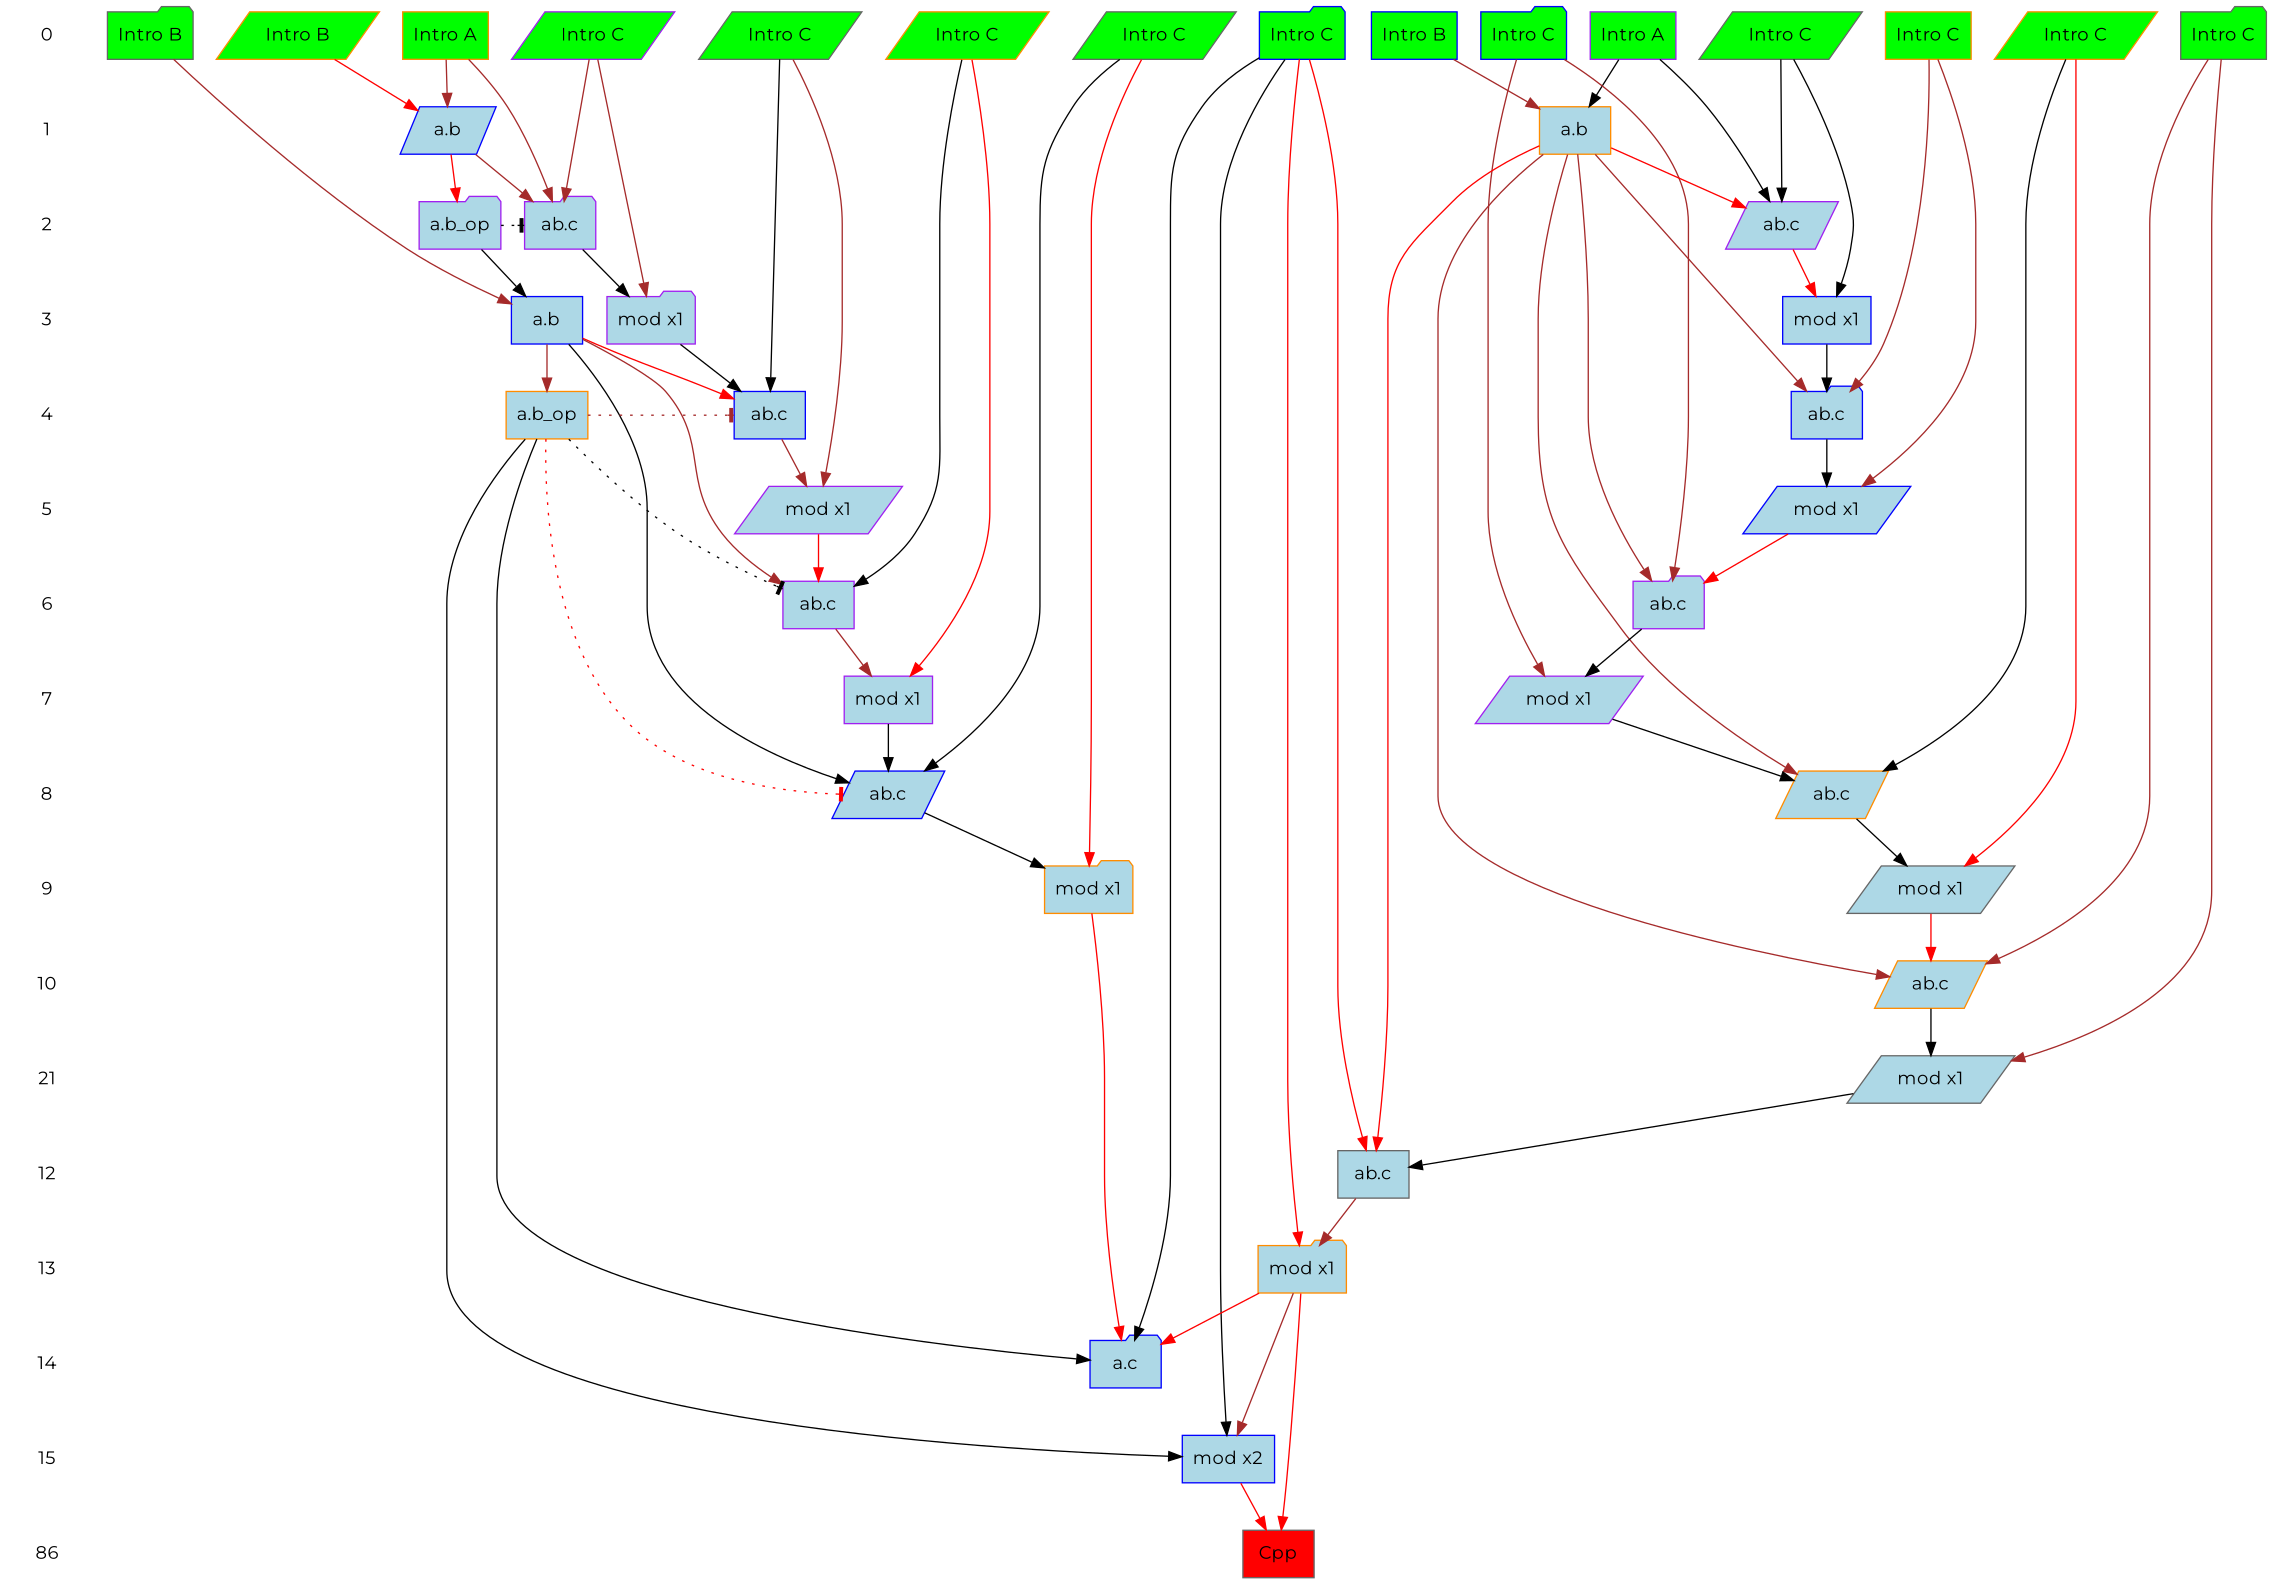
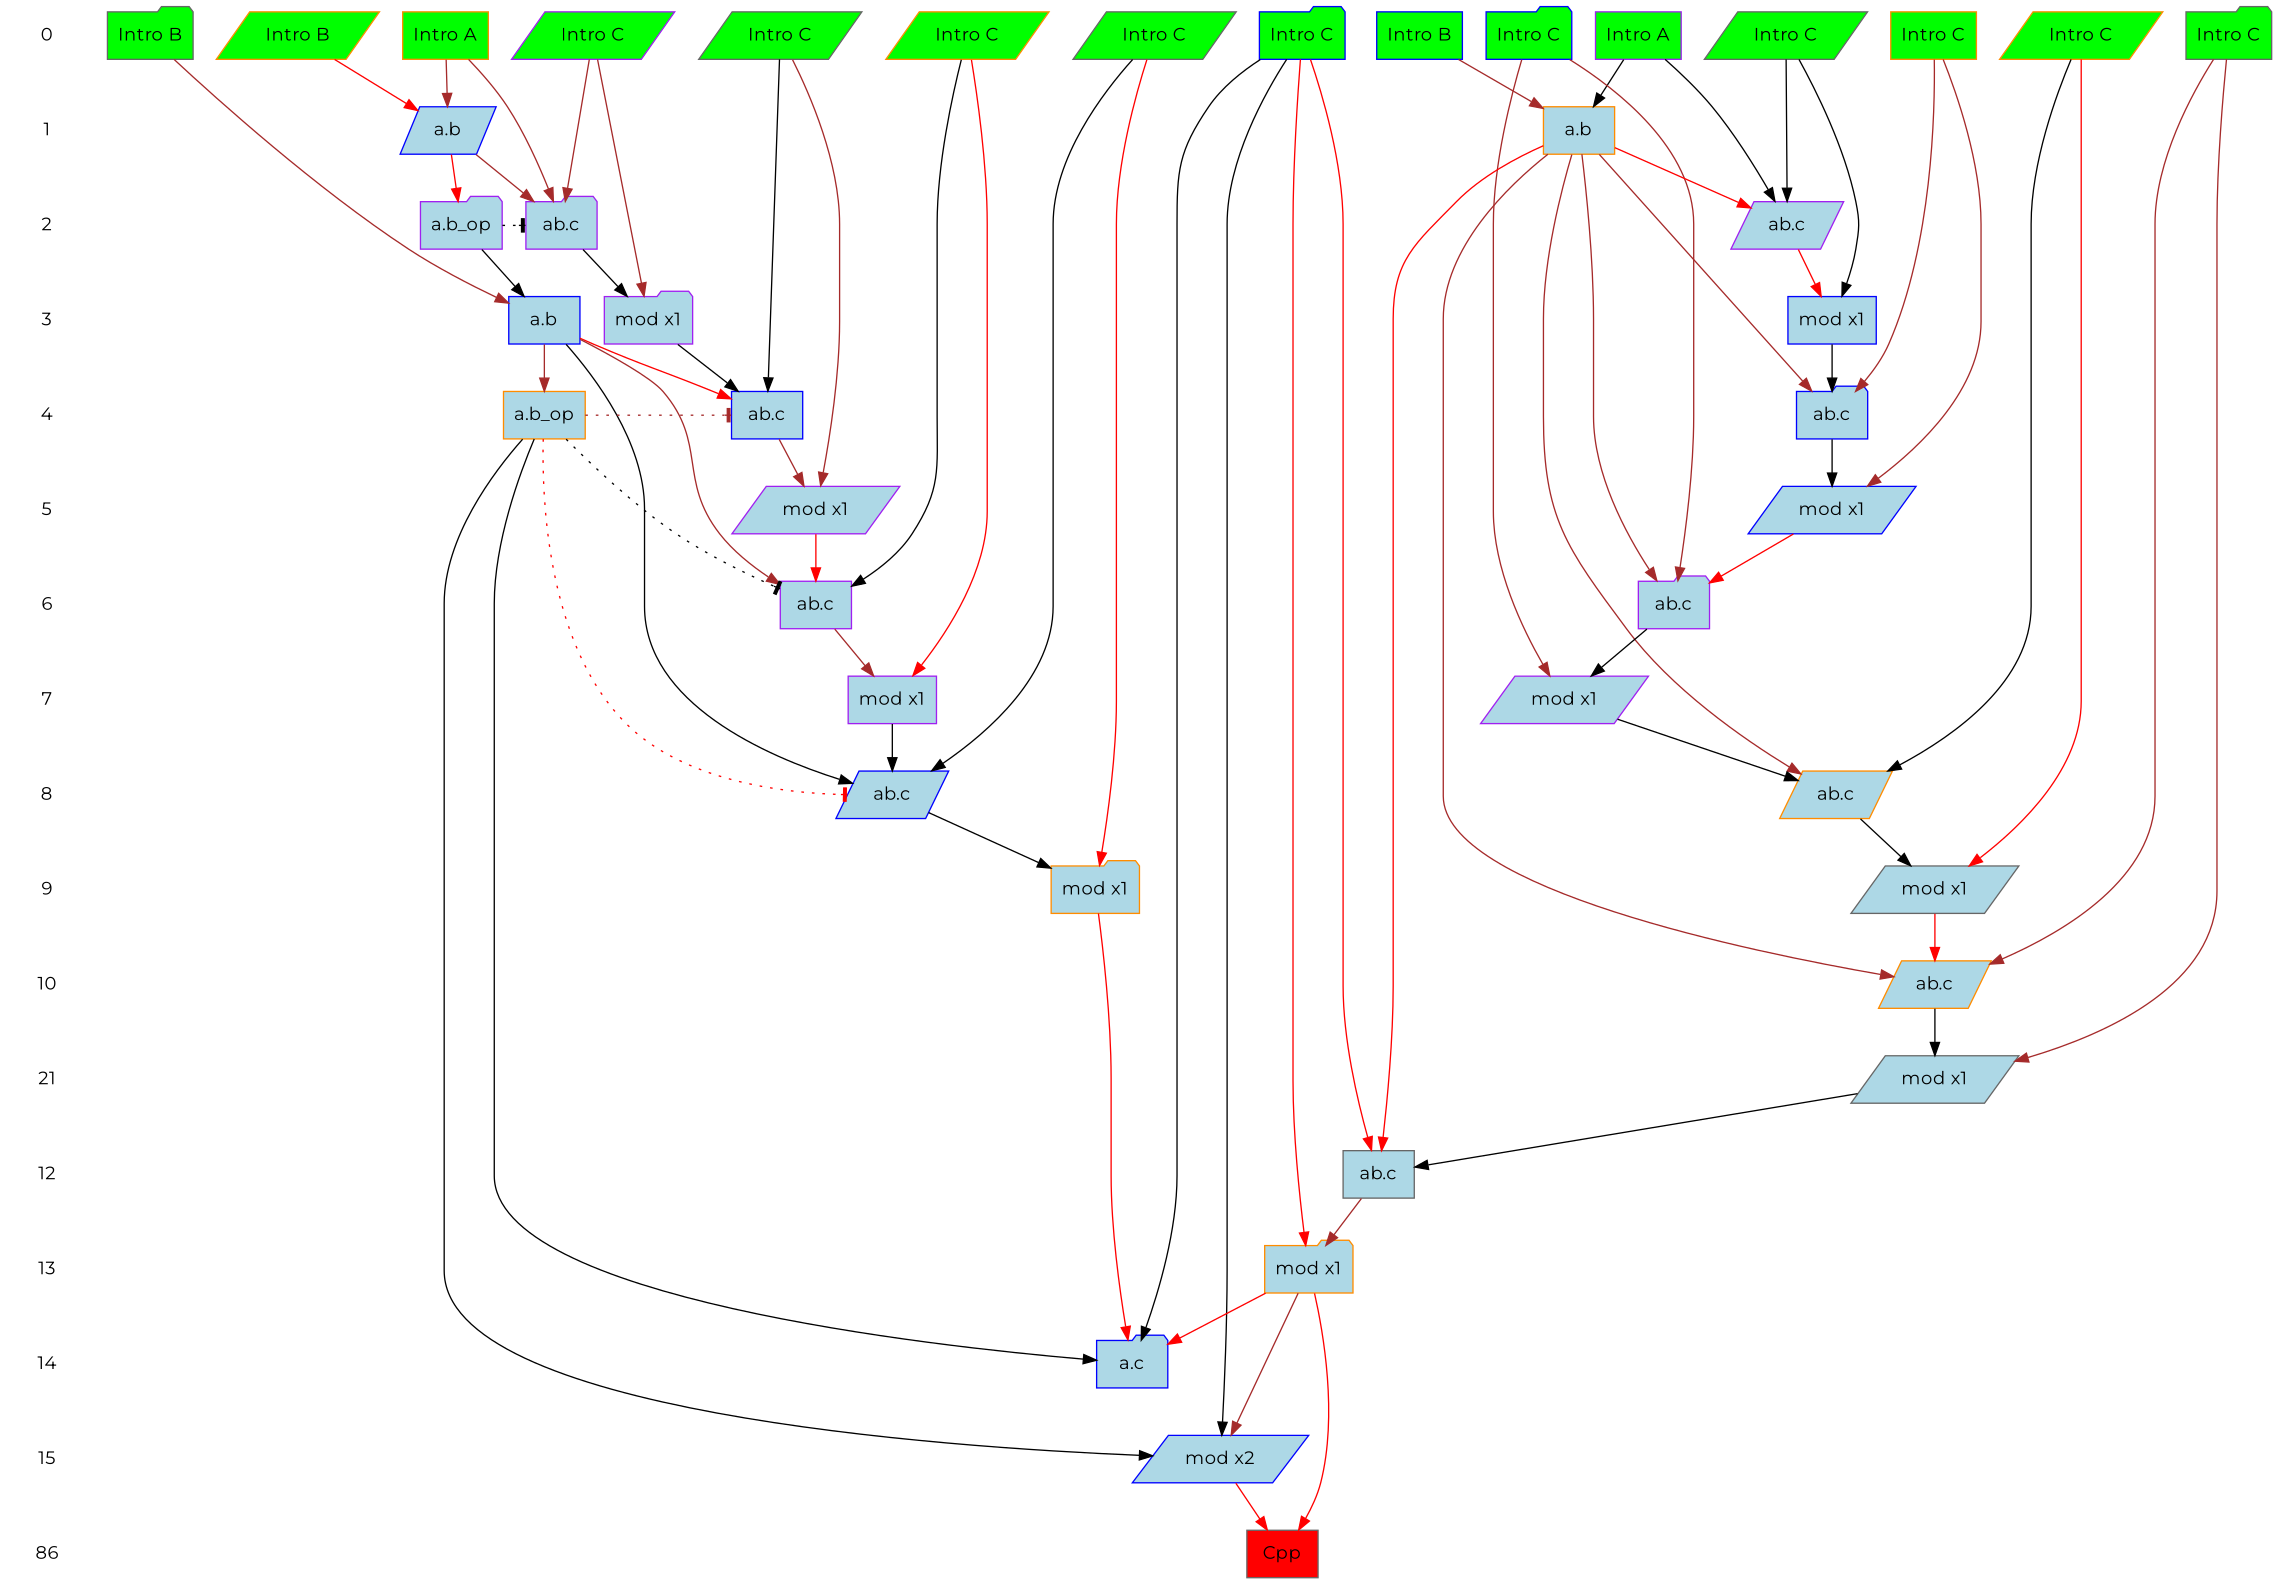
  digraph {
    fontname=Montserrat
    ranksep=.5
    node [color=blue fontname=Montserrat shape=parallelogram fillcolor=lightblue style=filled]
    edge [fontname=Montserrat color=black]
    0 [shape=plaintext fillcolor="" style=""]
    n2 [color=darkorange fillcolor=green label="Intro A" shape=box]
    n3 [color=purple fillcolor=green label="Intro A" shape=box]
    n4 [color=darkorange fillcolor=green label="Intro B"]
    n5 [color=gray40 fillcolor=green label="Intro B" shape=folder]
    n6 [fillcolor=green label="Intro B" shape=box]
    n7 [color=darkorange fillcolor=green label="Intro C" shape=box]
    n8 [color=gray40 fillcolor=green label="Intro C"]
    n9 [color=gray40 fillcolor=green label="Intro C" shape=folder]
    n10 [color=darkorange fillcolor=green label="Intro C"]
    n11 [fillcolor=green label="Intro C" shape=folder]
    n12 [fillcolor=green label="Intro C" shape=folder]
    n13 [color=gray40 fillcolor=green label="Intro C"]
    n14 [color=purple fillcolor=green label="Intro C"]
    n15 [color=gray40 fillcolor=green label="Intro C"]
    n16 [color=darkorange fillcolor=green label="Intro C"]
    1 [shape=plaintext fillcolor="" style=""]
    n18 [color=darkorange label="a.b" shape=box]
    n19 [label="a.b"]
    2 [color=purple shape=plaintext fillcolor="" style=""]
    n21 [color=purple label="ab.c"]
    n22 [color=purple label="ab.c" shape=folder]
    n23 [color=purple label="a.b_op" shape=folder]
    3 [shape=plaintext fillcolor="" style=""]
    n25 [label="mod x1" shape=box]
    n26 [color=purple label="mod x1" shape=folder]
    n27 [label="a.b" shape=box]
    4 [color=purple shape=plaintext fillcolor="" style=""]
    n29 [label="ab.c" shape=folder]
    n30 [label="ab.c" shape=box]
    n31 [color=darkorange label="a.b_op" shape=box]
    5 [shape=plaintext fillcolor="" style=""]
    n33 [label="mod x1"]
    n34 [color=purple label="mod x1"]
    6 [color=gray40 shape=plaintext fillcolor="" style=""]
    n36 [color=purple label="ab.c" shape=folder]
    n37 [color=purple label="ab.c" shape=box]
    7 [shape=plaintext fillcolor="" style=""]
    n39 [color=purple label="mod x1"]
    n40 [color=purple label="mod x1" shape=box]
    8 [color=darkorange shape=plaintext fillcolor="" style=""]
    n42 [color=darkorange label="ab.c"]
    n43 [label="ab.c"]
    9 [shape=plaintext fillcolor="" style=""]
    n45 [color=gray40 label="mod x1"]
    n46 [color=darkorange label="mod x1" shape=folder]
    10 [color=darkorange shape=plaintext fillcolor="" style=""]
    n48 [color=darkorange label="ab.c"]
    n49 [color=gray40 label=21 shape=plaintext fillcolor="" style=""]
    n50 [color=gray40 label="mod x1"]
    12 [color=gray40 shape=plaintext fillcolor="" style=""]
    n52 [color=gray40 label="ab.c" shape=box]
    13 [color=purple shape=plaintext fillcolor="" style=""]
    n54 [color=darkorange label="mod x1" shape=folder]
    14 [color=purple shape=plaintext fillcolor="" style=""]
    n56 [label="a.c" shape=folder]
    15 [color=gray40 shape=plaintext fillcolor="" style=""]
-   n58 [label="mod x2" shape=box]
+   n58 [label="mod x2"]
    n59 [color=darkorange label=86 shape=plaintext fillcolor="" style=""]
    n60 [color=gray40 fillcolor=red label=Cpp shape=box]
    subgraph sub_1 {
      rank=same
      0
      n2
      n3
      n4
      n5
      n6
      n7
      n8
      n9
      n10
      n11
      n12
      n13
      n14
      n15
      n16
    }
    subgraph sub_2 {
      rank=same
      1
      n18
      n19
    }
    subgraph sub_3 {
      rank=same
      2
      n21
      n22
      n23
    }
    subgraph sub_4 {
      rank=same
      3
      n25
      n26
      n27
    }
    subgraph sub_5 {
      rank=same
      4
      n29
      n30
      n31
    }
    subgraph sub_6 {
      rank=same
      5
      n33
      n34
    }
    subgraph sub_7 {
      rank=same
      6
      n36
      n37
    }
    subgraph sub_8 {
      rank=same
      7
      n39
      n40
    }
    subgraph sub_9 {
      rank=same
      8
      n42
      n43
    }
    subgraph sub_10 {
      rank=same
      9
      n45
      n46
    }
    subgraph sub_11 {
      rank=same
      10
      n48
    }
    subgraph sub_12 {
      rank=same
      n49
      n50
    }
    subgraph sub_13 {
      rank=same
      12
      n52
    }
    subgraph sub_14 {
      rank=same
      13
      n54
    }
    subgraph sub_15 {
      rank=same
      14
      n56
    }
    subgraph sub_16 {
      rank=same
      15
      n58
    }
    subgraph sub_17 {
      rank=same
      n59
      n60
    }
    0 -> 1 [style=invis color=""]
    n2 -> n19 [color=brown]
    n2 -> n22 [color=brown]
    n3 -> n18
    n3 -> n21
    n4 -> n19 [color=red]
    n5 -> n27 [color=brown]
    n6 -> n18 [color=brown]
    n7 -> n29 [color=brown]
    n7 -> n33 [color=brown]
    n8 -> n21
    n8 -> n25
    n9 -> n48 [color=brown]
    n9 -> n50 [color=brown]
    n10 -> n37
    n10 -> n40 [color=red]
    n11 -> n52 [color=red]
    n11 -> n54 [color=red]
    n11 -> n56
    n11 -> n58
    n12 -> n36 [color=brown]
    n12 -> n39 [color=brown]
    n13 -> n43
    n13 -> n46 [color=red]
    n14 -> n22 [color=brown]
    n14 -> n26 [color=brown]
    n15 -> n30
    n15 -> n34 [color=brown]
    n16 -> n42
    n16 -> n45 [color=red]
    1 -> 2 [style=invis color=""]
    n18 -> n21 [color=red]
    n18 -> n29 [color=brown]
    n18 -> n36 [color=brown]
    n18 -> n42 [color=brown]
    n18 -> n48 [color=brown]
    n18 -> n52 [color=red]
    n19 -> n22 [color=brown]
    n19 -> n23 [color=red]
    2 -> 3 [style=invis color=""]
    n21 -> n25 [color=red]
    n22 -> n26
    n23 -> n22 [arrowhead=tee style=dotted]
    n23 -> n27
    3 -> 4 [style=invis color=""]
    n25 -> n29
    n26 -> n30
    n27 -> n30 [color=red]
    n27 -> n31 [color=brown]
    n27 -> n37 [color=brown]
    n27 -> n43
    4 -> 5 [style=invis color=""]
    n29 -> n33
    n30 -> n34 [color=brown]
    n31 -> n30 [arrowhead=tee color=brown style=dotted]
    n31 -> n37 [arrowhead=tee style=dotted]
    n31 -> n43 [arrowhead=tee color=red style=dotted]
    n31 -> n56
    n31 -> n58
    5 -> 6 [style=invis color=""]
    n33 -> n36 [color=red]
    n34 -> n37 [color=red]
    6 -> 7 [style=invis color=""]
    n36 -> n39
    n37 -> n40 [color=brown]
    7 -> 8 [style=invis color=""]
    n39 -> n42
    n40 -> n43
    8 -> 9 [style=invis color=""]
    n42 -> n45
    n43 -> n46
    9 -> 10 [style=invis color=""]
    n45 -> n48 [color=red]
    n46 -> n56 [color=red]
    10 -> n49 [style=invis color=""]
    n48 -> n50
    n49 -> 12 [style=invis color=""]
    n50 -> n52
    12 -> 13 [style=invis color=""]
    n52 -> n54 [color=brown]
    13 -> 14 [style=invis color=""]
    n54 -> n56 [color=red]
    n54 -> n58 [color=brown]
    n54 -> n60 [color=red]
    14 -> 15 [style=invis color=""]
    15 -> n59 [style=invis color=""]
    n58 -> n60 [color=red]
  }
